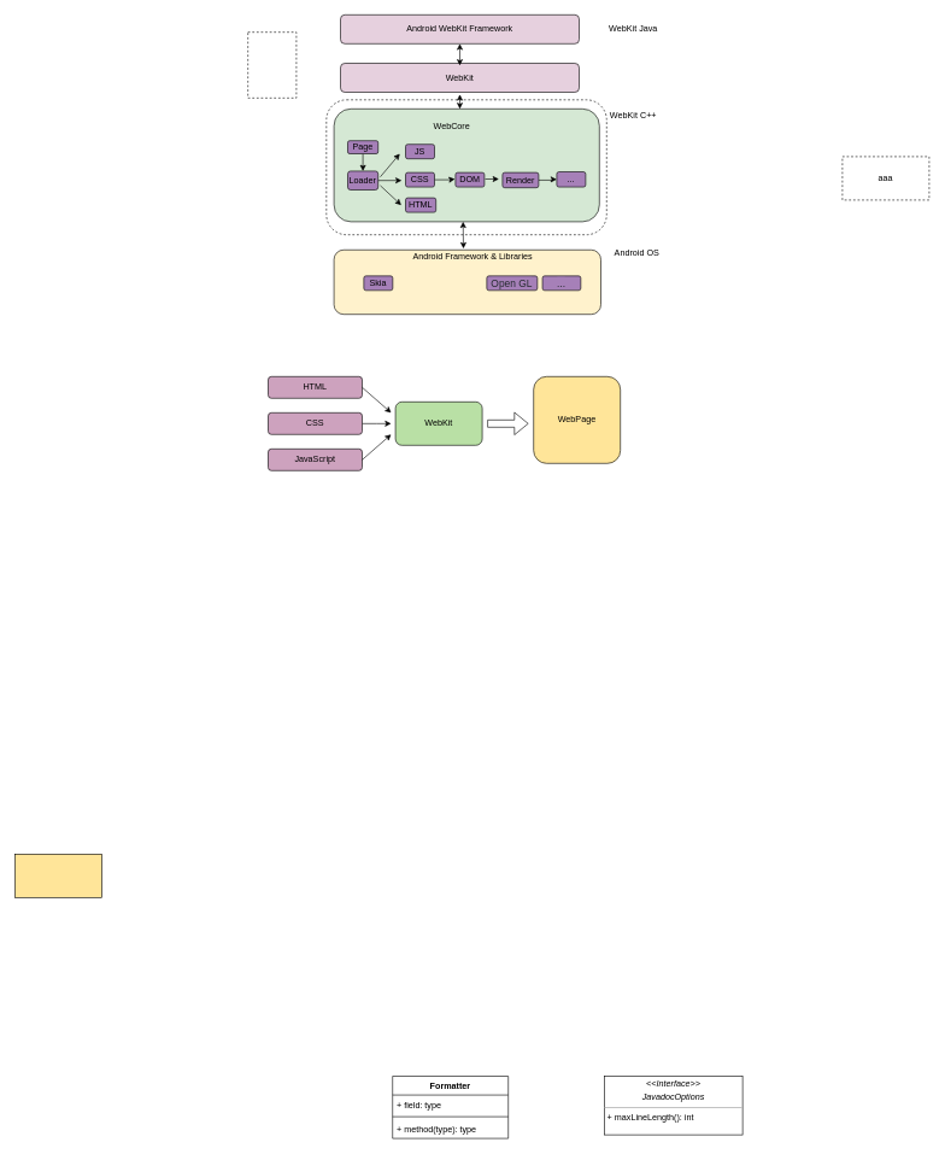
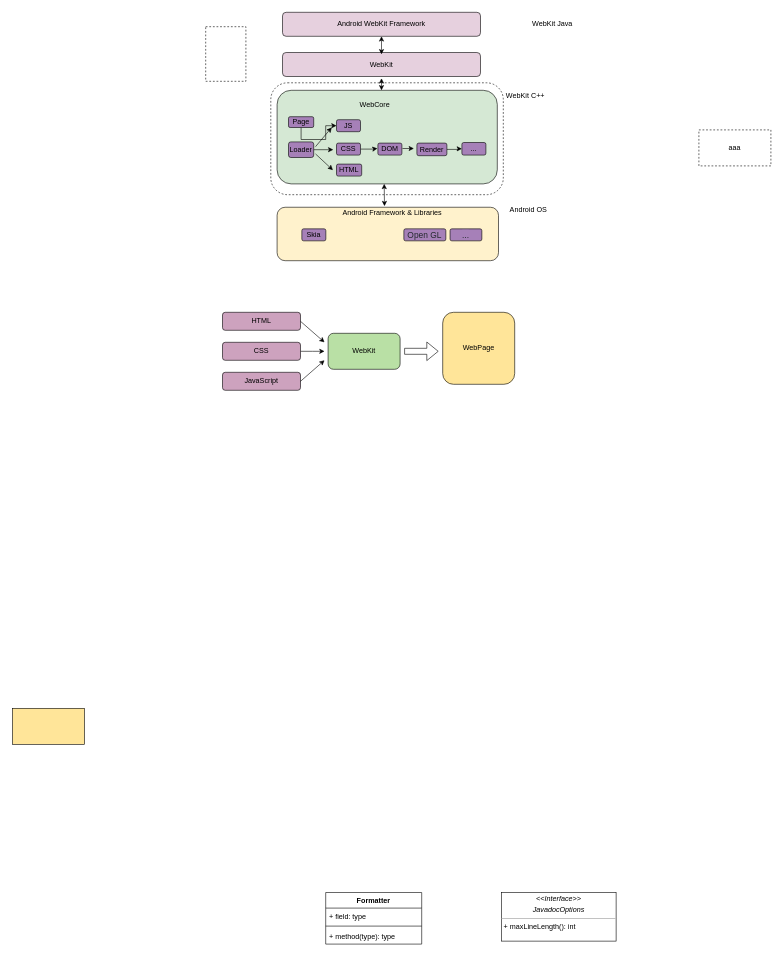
  <mxCell id="0" />
  <mxCell id="1" parent="0" />
  <mxCell id="2" value="Android WebKit Framework" style="rounded=1;whiteSpace=wrap;html=1;fillColor=#E6D0DE;" parent="1" vertex="1"><mxGeometry x="470" y="20" width="330" height="40" as="geometry" /></mxCell>
  <mxCell id="3" value="WebKit" style="rounded=1;whiteSpace=wrap;html=1;fillColor=#E6D0DE;" parent="1" vertex="1"><mxGeometry x="470" y="87" width="330" height="40" as="geometry" /></mxCell>
  <mxCell id="4" value="" style="rounded=1;whiteSpace=wrap;html=1;fillColor=#FFF2CC;" parent="1" vertex="1"><mxGeometry x="461" y="344.92" width="369" height="89.08" as="geometry" /></mxCell>
  <mxCell id="5" value="Android Framework &amp;amp; Libraries" style="text;html=1;strokeColor=none;fillColor=none;align=center;verticalAlign=middle;whiteSpace=wrap;rounded=0;" parent="1" vertex="1"><mxGeometry x="568.25" y="344.92" width="170" height="20" as="geometry" /></mxCell>
  <mxCell id="6" value="" style="rounded=1;whiteSpace=wrap;html=1;fillColor=#D5E8D4;" parent="1" vertex="1"><mxGeometry x="461" y="150" width="367" height="156" as="geometry" /></mxCell>
  <mxCell id="7" value="WebCore" style="text;html=1;strokeColor=none;fillColor=none;align=center;verticalAlign=middle;whiteSpace=wrap;rounded=0;" parent="1" vertex="1"><mxGeometry x="554" y="164" width="140" height="20" as="geometry" /></mxCell>
  <mxCell id="8" value="Skia" style="rounded=1;whiteSpace=wrap;html=1;fillColor=#A680B8;" parent="1" vertex="1"><mxGeometry x="502.25" y="380.92" width="40" height="20" as="geometry" /></mxCell>
  <mxCell id="9" value="&lt;font color=&quot;#24292e&quot;&gt;&lt;span style=&quot;font-size: 14px ; background-color: rgb(166 , 128 , 184)&quot;&gt;Open GL&lt;/span&gt;&lt;/font&gt;" style="rounded=1;whiteSpace=wrap;html=1;fillColor=#A680B8;" parent="1" vertex="1"><mxGeometry x="672.25" y="380.92" width="70" height="20" as="geometry" /></mxCell>
- <mxCell id="10" style="edgeStyle=orthogonalEdgeStyle;rounded=0;orthogonalLoop=1;jettySize=auto;html=1;exitX=0.5;exitY=1;exitDx=0;exitDy=0;entryX=0.5;entryY=0;entryDx=0;entryDy=0;" parent="1" source="11" target="13" edge="1"><mxGeometry relative="1" as="geometry" /></mxCell>
+ <mxCell id="10" style="edgeStyle=orthogonalEdgeStyle;rounded=0;orthogonalLoop=1;jettySize=auto;html=1;exitX=0.5;exitY=1;exitDx=0;exitDy=0;" parent="1" source="11" target="18" edge="1"><mxGeometry relative="1" as="geometry" /></mxCell>
  <mxCell id="11" value="Page" style="rounded=1;whiteSpace=wrap;html=1;fillColor=#A680B8;" parent="1" vertex="1"><mxGeometry x="480" y="194" width="42" height="18" as="geometry" /></mxCell>
  <mxCell id="12" style="edgeStyle=orthogonalEdgeStyle;rounded=0;orthogonalLoop=1;jettySize=auto;html=1;exitX=1;exitY=0.5;exitDx=0;exitDy=0;" parent="1" source="13" edge="1"><mxGeometry relative="1" as="geometry"><mxPoint x="554.6" y="249.2" as="targetPoint" /></mxGeometry></mxCell>
  <mxCell id="13" value="Loader" style="rounded=1;whiteSpace=wrap;html=1;fillColor=#A680B8;" parent="1" vertex="1"><mxGeometry x="480" y="236" width="42" height="26" as="geometry" /></mxCell>
  <mxCell id="14" value="" style="edgeStyle=orthogonalEdgeStyle;rounded=0;orthogonalLoop=1;jettySize=auto;html=1;startArrow=none;" parent="1" source="41" target="35" edge="1"><mxGeometry relative="1" as="geometry" /></mxCell>
  <mxCell id="15" value="DOM" style="rounded=1;whiteSpace=wrap;html=1;fillColor=#A680B8;" parent="1" vertex="1"><mxGeometry x="629" y="238" width="40" height="20" as="geometry" /></mxCell>
  <mxCell id="16" style="edgeStyle=orthogonalEdgeStyle;rounded=0;orthogonalLoop=1;jettySize=auto;html=1;" parent="1" source="17" edge="1"><mxGeometry relative="1" as="geometry"><mxPoint x="628.2" y="247" as="targetPoint" /></mxGeometry></mxCell>
  <mxCell id="17" value="CSS" style="rounded=1;whiteSpace=wrap;html=1;fillColor=#A680B8;" parent="1" vertex="1"><mxGeometry x="560" y="238" width="40" height="20" as="geometry" /></mxCell>
  <mxCell id="18" value="JS" style="rounded=1;whiteSpace=wrap;html=1;fillColor=#A680B8;" parent="1" vertex="1"><mxGeometry x="560" y="199" width="40" height="20" as="geometry" /></mxCell>
  <mxCell id="19" value="HTML" style="rounded=1;whiteSpace=wrap;html=1;fillColor=#CDA2BE;" parent="1" vertex="1"><mxGeometry x="370" y="520" width="130" height="30" as="geometry" /></mxCell>
  <mxCell id="20" style="edgeStyle=orthogonalEdgeStyle;rounded=0;orthogonalLoop=1;jettySize=auto;html=1;" parent="1" source="21" edge="1"><mxGeometry relative="1" as="geometry"><mxPoint x="540" y="585" as="targetPoint" /></mxGeometry></mxCell>
  <mxCell id="21" value="CSS" style="rounded=1;whiteSpace=wrap;html=1;fillColor=#CDA2BE;" parent="1" vertex="1"><mxGeometry x="370" y="570" width="130" height="30" as="geometry" /></mxCell>
  <mxCell id="22" value="JavaScript" style="rounded=1;whiteSpace=wrap;html=1;fillColor=#CDA2BE;" parent="1" vertex="1"><mxGeometry x="370" y="620" width="130" height="30" as="geometry" /></mxCell>
  <mxCell id="23" value="WebKit" style="rounded=1;whiteSpace=wrap;html=1;fillColor=#B9E0A5;" parent="1" vertex="1"><mxGeometry x="546" y="555" width="120" height="60" as="geometry" /></mxCell>
  <mxCell id="24" value="" style="endArrow=classic;html=1;exitX=1;exitY=0.5;exitDx=0;exitDy=0;" parent="1" source="19" edge="1"><mxGeometry width="50" height="50" relative="1" as="geometry"><mxPoint x="660" y="650" as="sourcePoint" /><mxPoint x="540" y="570" as="targetPoint" /></mxGeometry></mxCell>
  <mxCell id="25" value="" style="endArrow=classic;html=1;exitX=1;exitY=0.5;exitDx=0;exitDy=0;" parent="1" source="22" edge="1"><mxGeometry width="50" height="50" relative="1" as="geometry"><mxPoint x="500" y="670" as="sourcePoint" /><mxPoint x="540" y="600" as="targetPoint" /></mxGeometry></mxCell>
  <mxCell id="26" value="WebPage" style="rounded=1;whiteSpace=wrap;html=1;fillColor=#FFE599;" parent="1" vertex="1"><mxGeometry x="737" y="520" width="120" height="120" as="geometry" /></mxCell>
  <mxCell id="27" value="" style="shape=flexArrow;endArrow=classic;html=1;exitX=1;exitY=0.5;exitDx=0;exitDy=0;" parent="1" edge="1"><mxGeometry width="50" height="50" relative="1" as="geometry"><mxPoint x="673" y="585" as="sourcePoint" /><mxPoint x="730" y="585" as="targetPoint" /></mxGeometry></mxCell>
  <mxCell id="28" value="" style="rounded=0;whiteSpace=wrap;html=1;fillColor=#FFE599;" parent="1" vertex="1"><mxGeometry x="20" y="1180" width="120" height="60" as="geometry" /></mxCell>
  <mxCell id="29" value="" style="rounded=1;whiteSpace=wrap;html=1;fillColor=none;dashed=1;" parent="1" vertex="1"><mxGeometry x="450.5" y="137.5" width="387.5" height="186.5" as="geometry" /></mxCell>
  <mxCell id="30" value="&lt;font color=&quot;#24292e&quot;&gt;&lt;span style=&quot;font-size: 14px ; background-color: rgb(166 , 128 , 184)&quot;&gt;...&lt;/span&gt;&lt;/font&gt;" style="rounded=1;whiteSpace=wrap;html=1;fillColor=#A680B8;" parent="1" vertex="1"><mxGeometry x="749.25" y="380.92" width="53" height="20" as="geometry" /></mxCell>
- <mxCell id="31" value="WebKit Java" style="text;html=1;strokeColor=none;fillColor=none;align=center;verticalAlign=middle;whiteSpace=wrap;rounded=0;dashed=1;" parent="1" vertex="1"><mxGeometry x="840" y="30" width="70" height="20" as="geometry" /></mxCell>
+ <mxCell id="31" value="WebKit Java" style="text;html=1;strokeColor=none;fillColor=none;align=center;verticalAlign=middle;whiteSpace=wrap;rounded=0;dashed=1;" parent="1" vertex="1"><mxGeometry x="885" y="30" width="70" height="20" as="geometry" /></mxCell>
  <mxCell id="32" value="WebKit C++" style="text;html=1;strokeColor=none;fillColor=none;align=center;verticalAlign=middle;whiteSpace=wrap;rounded=0;dashed=1;" parent="1" vertex="1"><mxGeometry x="840" y="150" width="70" height="20" as="geometry" /></mxCell>
  <mxCell id="33" value="Android OS" style="text;html=1;strokeColor=none;fillColor=none;align=center;verticalAlign=middle;whiteSpace=wrap;rounded=0;dashed=1;" parent="1" vertex="1"><mxGeometry x="845" y="340" width="70" height="20" as="geometry" /></mxCell>
  <mxCell id="34" value="HTML" style="rounded=1;whiteSpace=wrap;html=1;fillColor=#A680B8;" parent="1" vertex="1"><mxGeometry x="560" y="273" width="42" height="20" as="geometry" /></mxCell>
  <mxCell id="35" value="..." style="rounded=1;whiteSpace=wrap;html=1;fillColor=#A680B8;" parent="1" vertex="1"><mxGeometry x="769" y="237" width="40" height="21" as="geometry" /></mxCell>
  <mxCell id="36" value="" style="rounded=0;whiteSpace=wrap;html=1;dashed=1;fillColor=none;" parent="1" vertex="1"><mxGeometry x="342" y="44" width="67" height="91" as="geometry" /></mxCell>
  <mxCell id="37" value="" style="endArrow=classic;startArrow=classic;html=1;" parent="1" edge="1"><mxGeometry width="50" height="50" relative="1" as="geometry"><mxPoint x="635" y="90" as="sourcePoint" /><mxPoint x="635" y="60" as="targetPoint" /></mxGeometry></mxCell>
  <mxCell id="38" value="" style="endArrow=classic;startArrow=classic;html=1;entryX=0.5;entryY=1;entryDx=0;entryDy=0;" parent="1" edge="1"><mxGeometry width="50" height="50" relative="1" as="geometry"><mxPoint x="640" y="343" as="sourcePoint" /><mxPoint x="639.5" y="306" as="targetPoint" /></mxGeometry></mxCell>
  <mxCell id="39" value="" style="endArrow=classic;startArrow=classic;html=1;" parent="1" edge="1"><mxGeometry width="50" height="50" relative="1" as="geometry"><mxPoint x="635" y="150" as="sourcePoint" /><mxPoint x="635" y="130" as="targetPoint" /></mxGeometry></mxCell>
  <mxCell id="40" value="aaa" style="rounded=0;whiteSpace=wrap;html=1;dashed=1;fillColor=none;" parent="1" vertex="1"><mxGeometry x="1164" y="216" width="120" height="60" as="geometry" /></mxCell>
  <mxCell id="41" value="Render" style="rounded=1;whiteSpace=wrap;html=1;fillColor=#A680B8;" parent="1" vertex="1"><mxGeometry x="694" y="238" width="50" height="21" as="geometry" /></mxCell>
  <mxCell id="42" value="" style="endArrow=classic;html=1;" parent="1" edge="1"><mxGeometry width="50" height="50" relative="1" as="geometry"><mxPoint x="525" y="244" as="sourcePoint" /><mxPoint x="552" y="212" as="targetPoint" /></mxGeometry></mxCell>
  <mxCell id="43" value="" style="endArrow=classic;html=1;" parent="1" edge="1"><mxGeometry width="50" height="50" relative="1" as="geometry"><mxPoint x="525" y="256" as="sourcePoint" /><mxPoint x="554" y="283" as="targetPoint" /></mxGeometry></mxCell>
  <mxCell id="44" value="" style="endArrow=classic;html=1;" parent="1" edge="1"><mxGeometry width="50" height="50" relative="1" as="geometry"><mxPoint x="670" y="247" as="sourcePoint" /><mxPoint x="689" y="247" as="targetPoint" /></mxGeometry></mxCell>
  <mxCell id="45" value="Formatter" style="swimlane;fontStyle=1;align=center;verticalAlign=top;childLayout=stackLayout;horizontal=1;startSize=26;horizontalStack=0;resizeParent=1;resizeParentMax=0;resizeLast=0;collapsible=1;marginBottom=0;" vertex="1" parent="1"><mxGeometry x="542" y="1487" width="160" height="86" as="geometry" /></mxCell>
  <mxCell id="46" value="+ field: type" style="text;strokeColor=none;fillColor=none;align=left;verticalAlign=top;spacingLeft=4;spacingRight=4;overflow=hidden;rotatable=0;points=[[0,0.5],[1,0.5]];portConstraint=eastwest;" vertex="1" parent="45"><mxGeometry y="26" width="160" height="26" as="geometry" /></mxCell>
  <mxCell id="47" value="" style="line;strokeWidth=1;fillColor=none;align=left;verticalAlign=middle;spacingTop=-1;spacingLeft=3;spacingRight=3;rotatable=0;labelPosition=right;points=[];portConstraint=eastwest;" vertex="1" parent="45"><mxGeometry y="52" width="160" height="8" as="geometry" /></mxCell>
  <mxCell id="48" value="+ method(type): type" style="text;strokeColor=none;fillColor=none;align=left;verticalAlign=top;spacingLeft=4;spacingRight=4;overflow=hidden;rotatable=0;points=[[0,0.5],[1,0.5]];portConstraint=eastwest;" vertex="1" parent="45"><mxGeometry y="60" width="160" height="26" as="geometry" /></mxCell>
  <mxCell id="49" value="&lt;p style=&quot;margin: 0px ; margin-top: 4px ; text-align: center&quot;&gt;&lt;i&gt;&amp;lt;&amp;lt;Interface&amp;gt;&amp;gt;&lt;/i&gt;&lt;/p&gt;&lt;p style=&quot;margin: 0px ; margin-top: 4px ; text-align: center&quot;&gt;&lt;i&gt;JavadocOptions&lt;/i&gt;&lt;/p&gt;&lt;hr size=&quot;1&quot;&gt;&lt;p style=&quot;margin: 0px ; margin-left: 4px&quot;&gt;&lt;/p&gt;&lt;p style=&quot;margin: 0px ; margin-left: 4px&quot;&gt;+ maxLineLength(): int&lt;br&gt;&lt;/p&gt;" style="verticalAlign=top;align=left;overflow=fill;fontSize=12;fontFamily=Helvetica;html=1;" vertex="1" parent="1"><mxGeometry x="835" y="1487" width="191" height="81" as="geometry" /></mxCell>
